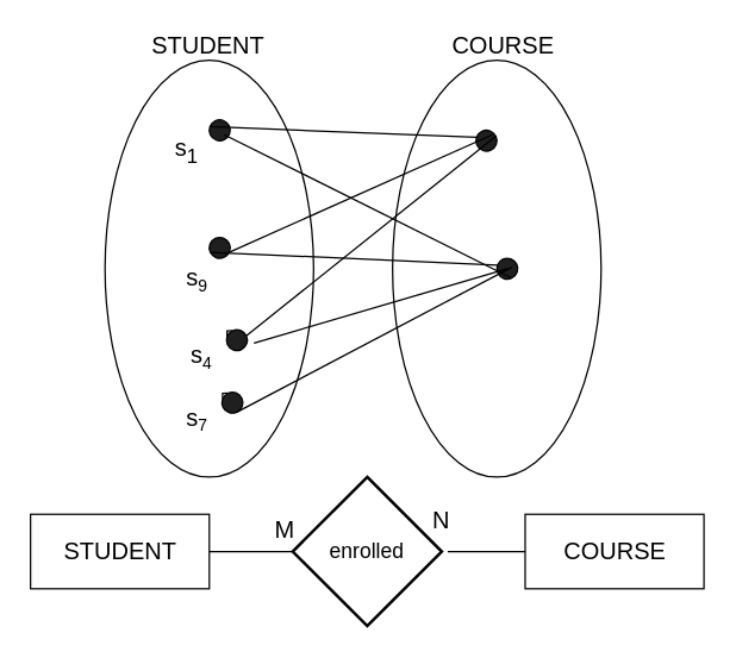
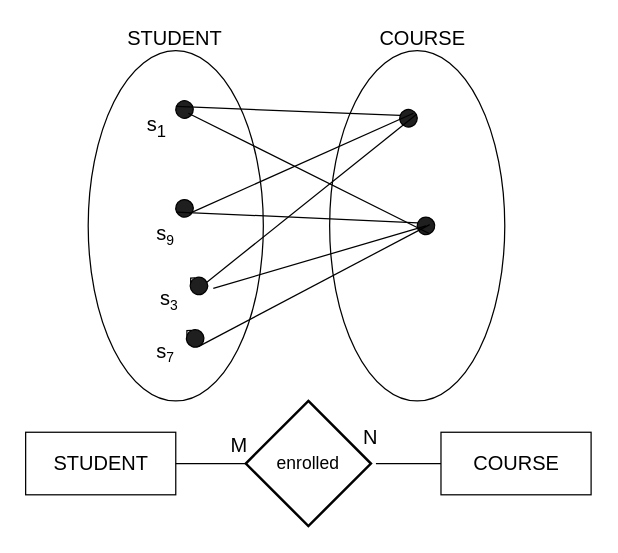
  <mxCell id="0" />
  <mxCell id="1" parent="0" />
  <mxCell id="2" value="" style="ellipse;whiteSpace=wrap;html=1;fillColor=none;" vertex="1" parent="1"><mxGeometry x="70" y="40" width="140" height="280" as="geometry" /></mxCell>
  <mxCell id="3" value="" style="ellipse;whiteSpace=wrap;html=1;fillColor=none;" vertex="1" parent="1"><mxGeometry x="263" y="40" width="140" height="280" as="geometry" /></mxCell>
  <mxCell id="4" value="" style="ellipse;whiteSpace=wrap;html=1;aspect=fixed;fillColor=#1F1F1F;rotation=20;" vertex="1" parent="1"><mxGeometry x="140" y="80" width="14" height="14" as="geometry" /></mxCell>
  <mxCell id="5" value="" style="ellipse;whiteSpace=wrap;html=1;aspect=fixed;fillColor=#1F1F1F;rotation=20;" vertex="1" parent="1"><mxGeometry x="319" y="87" width="14" height="14" as="geometry" /></mxCell>
  <mxCell id="6" value="" style="ellipse;whiteSpace=wrap;html=1;aspect=fixed;fillColor=#1F1F1F;rotation=20;" vertex="1" parent="1"><mxGeometry x="333" y="173" width="14" height="14" as="geometry" /></mxCell>
  <mxCell id="7" value="" style="endArrow=none;html=1;entryX=0;entryY=0.5;entryDx=0;entryDy=0;exitX=0;exitY=0.5;exitDx=0;exitDy=0;endFill=0;" edge="1" parent="1" source="4" target="5"><mxGeometry width="50" height="50" relative="1" as="geometry"><mxPoint x="60" y="610" as="sourcePoint" /><mxPoint x="110" y="560" as="targetPoint" /></mxGeometry></mxCell>
  <mxCell id="8" value="STUDENT" style="text;html=1;strokeColor=none;fillColor=none;align=center;verticalAlign=middle;whiteSpace=wrap;rounded=0;fontSize=16;" vertex="1" parent="1"><mxGeometry x="87.5" y="20" width="103" height="20" as="geometry" /></mxCell>
  <mxCell id="9" value="COURSE" style="text;html=1;strokeColor=none;fillColor=none;align=center;verticalAlign=middle;whiteSpace=wrap;rounded=0;fontSize=16;" vertex="1" parent="1"><mxGeometry x="285.5" y="20" width="103" height="20" as="geometry" /></mxCell>
  <mxCell id="10" value="" style="ellipse;whiteSpace=wrap;html=1;aspect=fixed;fillColor=#1F1F1F;rotation=20;" vertex="1" parent="1"><mxGeometry x="140" y="159" width="14" height="14" as="geometry" /></mxCell>
  <mxCell id="11" value="" style="endArrow=none;html=1;entryX=0;entryY=0.5;entryDx=0;entryDy=0;exitX=0;exitY=1;exitDx=0;exitDy=0;endFill=0;" edge="1" parent="1" source="10" target="6"><mxGeometry width="50" height="50" relative="1" as="geometry"><mxPoint x="150.422" y="94.606" as="sourcePoint" /><mxPoint x="329.422" y="101.606" as="targetPoint" /></mxGeometry></mxCell>
  <mxCell id="12" value="STUDENT" style="html=1;fillColor=none;fontSize=16;" vertex="1" parent="1"><mxGeometry x="20" y="345" width="120" height="50" as="geometry" /></mxCell>
  <mxCell id="13" value="COURSE" style="html=1;fillColor=none;fontSize=16;" vertex="1" parent="1"><mxGeometry x="352" y="345" width="120" height="50" as="geometry" /></mxCell>
  <mxCell id="14" value="enrolled" style="shape=rhombus;strokeWidth=2;fontSize=17;perimeter=rhombusPerimeter;whiteSpace=wrap;html=1;align=center;fontSize=14;fillColor=none;" vertex="1" parent="1"><mxGeometry x="196" y="320" width="100" height="100" as="geometry" /></mxCell>
  <mxCell id="15" value="" style="endArrow=none;html=1;exitX=1;exitY=0.5;exitDx=0;exitDy=0;endFill=0;" edge="1" parent="1" source="12"><mxGeometry width="50" height="50" relative="1" as="geometry"><mxPoint x="120.656" y="178.958" as="sourcePoint" /><mxPoint x="196" y="370" as="targetPoint" /></mxGeometry></mxCell>
  <mxCell id="16" value="" style="endArrow=none;html=1;entryX=0;entryY=0.5;entryDx=0;entryDy=0;endFill=0;" edge="1" parent="1" target="13"><mxGeometry width="50" height="50" relative="1" as="geometry"><mxPoint x="300" y="370" as="sourcePoint" /><mxPoint x="206" y="380" as="targetPoint" /></mxGeometry></mxCell>
  <mxCell id="17" value="M" style="text;html=1;strokeColor=none;fillColor=none;align=center;verticalAlign=middle;whiteSpace=wrap;rounded=0;fontSize=16;" vertex="1" parent="1"><mxGeometry x="175.5" y="345" width="30" height="20" as="geometry" /></mxCell>
  <mxCell id="18" value="N" style="text;html=1;strokeColor=none;fillColor=none;align=center;verticalAlign=middle;whiteSpace=wrap;rounded=0;fontSize=16;" vertex="1" parent="1"><mxGeometry x="281" y="339" width="30" height="20" as="geometry" /></mxCell>
  <mxCell id="19" value="s&lt;sub&gt;1&lt;/sub&gt;" style="text;html=1;strokeColor=none;fillColor=none;align=center;verticalAlign=middle;whiteSpace=wrap;rounded=0;fontSize=16;" vertex="1" parent="1"><mxGeometry x="110" y="91" width="30" height="20" as="geometry" /></mxCell>
  <mxCell id="20" value="s&lt;span style=&quot;font-size: 13.333px&quot;&gt;&lt;sub&gt;9&lt;/sub&gt;&lt;/span&gt;" style="text;html=1;strokeColor=none;fillColor=none;align=center;verticalAlign=middle;whiteSpace=wrap;rounded=0;fontSize=16;" vertex="1" parent="1"><mxGeometry x="117" y="177" width="30" height="20" as="geometry" /></mxCell>
  <mxCell id="21" value="" style="ellipse;whiteSpace=wrap;html=1;aspect=fixed;fillColor=#1F1F1F;rotation=20;" vertex="1" parent="1"><mxGeometry x="151.5" y="221" width="14" height="14" as="geometry" /></mxCell>
- <mxCell id="22" value="s&lt;span style=&quot;font-size: 13.333px&quot;&gt;&lt;sub&gt;4&lt;/sub&gt;&lt;/span&gt;" style="text;html=1;strokeColor=none;fillColor=none;align=center;verticalAlign=middle;whiteSpace=wrap;rounded=0;fontSize=16;" vertex="1" parent="1"><mxGeometry x="129" y="230" width="12" height="18" as="geometry" /></mxCell>
+ <mxCell id="22" value="s&lt;span style=&quot;font-size: 13.333px&quot;&gt;&lt;sub&gt;3&lt;/sub&gt;&lt;/span&gt;" style="text;html=1;strokeColor=none;fillColor=none;align=center;verticalAlign=middle;whiteSpace=wrap;rounded=0;fontSize=16;" vertex="1" parent="1"><mxGeometry x="129" y="230" width="12" height="18" as="geometry" /></mxCell>
  <mxCell id="23" style="edgeStyle=orthogonalEdgeStyle;rounded=0;orthogonalLoop=1;jettySize=auto;html=1;exitX=0;exitY=0;exitDx=0;exitDy=0;entryX=0;entryY=0.5;entryDx=0;entryDy=0;endArrow=none;endFill=0;fontSize=16;" edge="1" parent="1" source="21" target="21"><mxGeometry relative="1" as="geometry" /></mxCell>
  <mxCell id="24" value="" style="ellipse;whiteSpace=wrap;html=1;aspect=fixed;fillColor=#1F1F1F;rotation=20;" vertex="1" parent="1"><mxGeometry x="148.5" y="263" width="14" height="14" as="geometry" /></mxCell>
  <mxCell id="25" value="s&lt;span style=&quot;font-size: 13.333px&quot;&gt;&lt;sub&gt;7&lt;/sub&gt;&lt;/span&gt;" style="text;html=1;strokeColor=none;fillColor=none;align=center;verticalAlign=middle;whiteSpace=wrap;rounded=0;fontSize=16;" vertex="1" parent="1"><mxGeometry x="126" y="272" width="12" height="18" as="geometry" /></mxCell>
  <mxCell id="26" style="edgeStyle=orthogonalEdgeStyle;rounded=0;orthogonalLoop=1;jettySize=auto;html=1;exitX=0;exitY=0;exitDx=0;exitDy=0;entryX=0;entryY=0.5;entryDx=0;entryDy=0;endArrow=none;endFill=0;fontSize=16;" edge="1" parent="1" source="24" target="24"><mxGeometry relative="1" as="geometry" /></mxCell>
  <mxCell id="27" value="" style="endArrow=none;html=1;exitX=1;exitY=1;exitDx=0;exitDy=0;endFill=0;" edge="1" parent="1" source="24"><mxGeometry width="50" height="50" relative="1" as="geometry"><mxPoint x="150.656" y="178.958" as="sourcePoint" /><mxPoint x="343" y="179" as="targetPoint" /></mxGeometry></mxCell>
  <mxCell id="28" value="" style="endArrow=none;html=1;entryX=1;entryY=0;entryDx=0;entryDy=0;exitX=1;exitY=0;exitDx=0;exitDy=0;endFill=0;" edge="1" parent="1" source="21" target="5"><mxGeometry width="50" height="50" relative="1" as="geometry"><mxPoint x="160.656" y="188.958" as="sourcePoint" /><mxPoint x="353.422" y="197.606" as="targetPoint" /></mxGeometry></mxCell>
  <mxCell id="29" value="" style="endArrow=none;html=1;entryX=1;entryY=1;entryDx=0;entryDy=0;endFill=0;" edge="1" parent="1" target="6"><mxGeometry width="50" height="50" relative="1" as="geometry"><mxPoint x="150" y="90" as="sourcePoint" /><mxPoint x="329.422" y="101.606" as="targetPoint" /></mxGeometry></mxCell>
  <mxCell id="30" value="" style="endArrow=none;html=1;endFill=0;" edge="1" parent="1"><mxGeometry width="50" height="50" relative="1" as="geometry"><mxPoint x="151" y="170" as="sourcePoint" /><mxPoint x="330" y="90" as="targetPoint" /></mxGeometry></mxCell>
  <mxCell id="31" value="" style="endArrow=none;html=1;endFill=0;" edge="1" parent="1"><mxGeometry width="50" height="50" relative="1" as="geometry"><mxPoint x="170" y="230" as="sourcePoint" /><mxPoint x="340" y="180" as="targetPoint" /></mxGeometry></mxCell>
